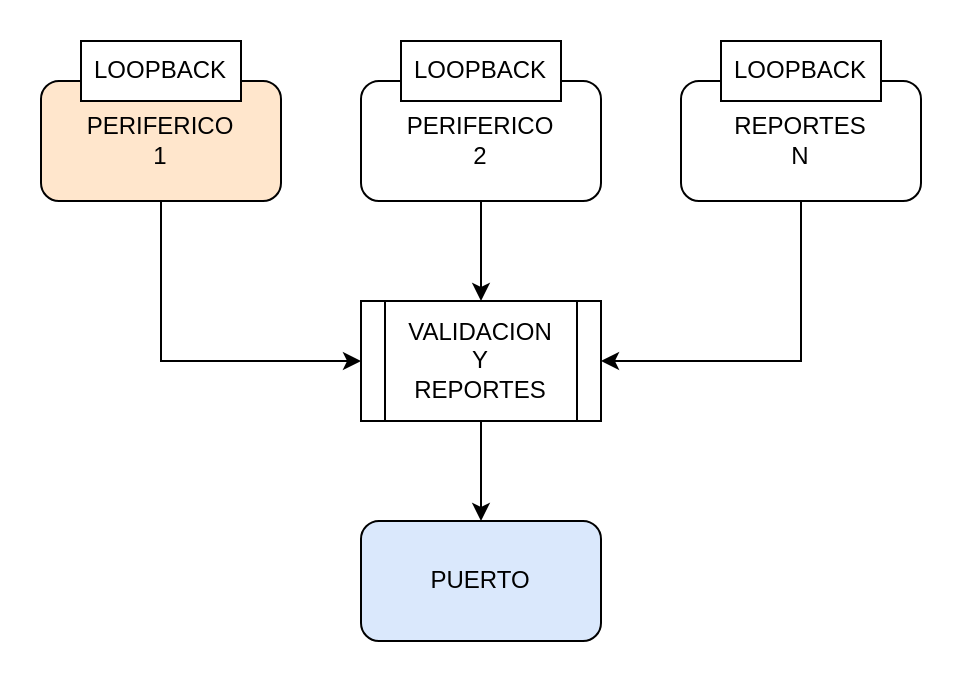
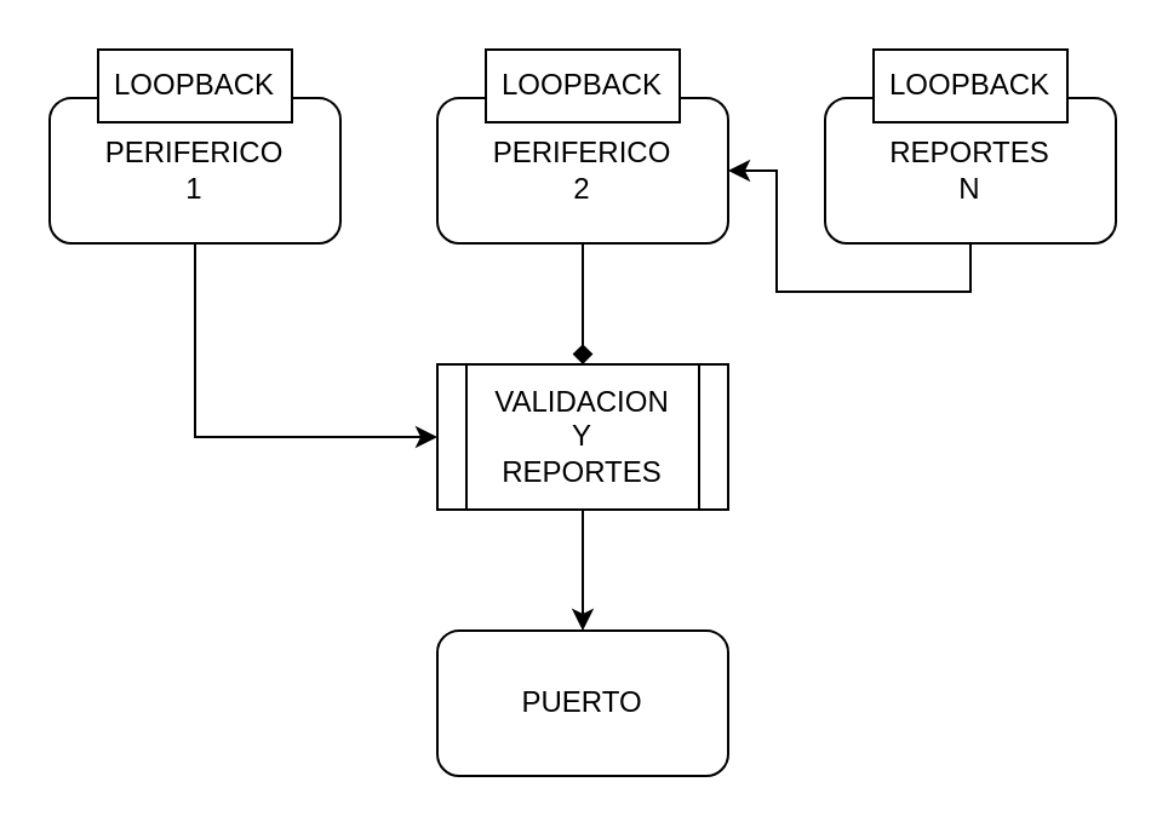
  <mxCell id="0" />
  <mxCell id="1" parent="0" />
  <mxCell id="2" style="edgeStyle=orthogonalEdgeStyle;rounded=0;orthogonalLoop=1;jettySize=auto;html=1;exitX=0.5;exitY=1;exitDx=0;exitDy=0;entryX=0.5;entryY=0;entryDx=0;entryDy=0;" edge="1" parent="1" source="3" target="10"><mxGeometry relative="1" as="geometry" /></mxCell>
  <mxCell id="3" value="&lt;div&gt;VALIDACION&lt;/div&gt;&lt;div&gt;Y&lt;/div&gt;&lt;div&gt;REPORTES&lt;br&gt;&lt;/div&gt;" style="shape=process;whiteSpace=wrap;html=1;backgroundOutline=1;" vertex="1" parent="1"><mxGeometry x="180" y="150" width="120" height="60" as="geometry" /></mxCell>
  <mxCell id="4" style="edgeStyle=orthogonalEdgeStyle;rounded=0;orthogonalLoop=1;jettySize=auto;html=1;exitX=0.5;exitY=1;exitDx=0;exitDy=0;entryX=0;entryY=0.5;entryDx=0;entryDy=0;" edge="1" parent="1" source="5" target="3"><mxGeometry relative="1" as="geometry" /></mxCell>
- <mxCell id="5" value="&lt;div&gt;PERIFERICO&lt;/div&gt;&lt;div&gt;1&lt;br&gt;&lt;/div&gt;" style="rounded=1;whiteSpace=wrap;html=1;fillColor=#ffe6cc;" vertex="1" parent="1"><mxGeometry x="20" y="40" width="120" height="60" as="geometry" /></mxCell>
- <mxCell id="6" style="edgeStyle=orthogonalEdgeStyle;rounded=0;orthogonalLoop=1;jettySize=auto;html=1;exitX=0.5;exitY=1;exitDx=0;exitDy=0;entryX=0.5;entryY=0;entryDx=0;entryDy=0;" edge="1" parent="1" source="7" target="3"><mxGeometry relative="1" as="geometry" /></mxCell>
+ <mxCell id="5" value="&lt;div&gt;PERIFERICO&lt;/div&gt;&lt;div&gt;1&lt;br&gt;&lt;/div&gt;" style="rounded=1;whiteSpace=wrap;html=1;" vertex="1" parent="1"><mxGeometry x="20" y="40" width="120" height="60" as="geometry" /></mxCell>
+ <mxCell id="6" style="edgeStyle=orthogonalEdgeStyle;rounded=0;orthogonalLoop=1;jettySize=auto;html=1;exitX=0.5;exitY=1;exitDx=0;exitDy=0;entryX=0.5;entryY=0;entryDx=0;entryDy=0;endArrow=diamond;" edge="1" parent="1" source="7" target="3"><mxGeometry relative="1" as="geometry" /></mxCell>
  <mxCell id="7" value="&lt;div&gt;PERIFERICO&lt;/div&gt;&lt;div&gt;2&lt;br&gt;&lt;/div&gt;" style="rounded=1;whiteSpace=wrap;html=1;" vertex="1" parent="1"><mxGeometry x="180" y="40" width="120" height="60" as="geometry" /></mxCell>
- <mxCell id="8" style="edgeStyle=orthogonalEdgeStyle;rounded=0;orthogonalLoop=1;jettySize=auto;html=1;exitX=0.5;exitY=1;exitDx=0;exitDy=0;entryX=1;entryY=0.5;entryDx=0;entryDy=0;" edge="1" parent="1" source="9" target="3"><mxGeometry relative="1" as="geometry" /></mxCell>
+ <mxCell id="8" style="edgeStyle=orthogonalEdgeStyle;rounded=0;orthogonalLoop=1;jettySize=auto;html=1;exitX=0.5;exitY=1;exitDx=0;exitDy=0;" edge="1" parent="1" source="9" target="7"><mxGeometry relative="1" as="geometry" /></mxCell>
  <mxCell id="9" value="&lt;div&gt;REPORTES&lt;/div&gt;&lt;div&gt;N&lt;br&gt;&lt;/div&gt;" style="rounded=1;whiteSpace=wrap;html=1;" vertex="1" parent="1"><mxGeometry x="340" y="40" width="120" height="60" as="geometry" /></mxCell>
- <mxCell id="10" value="PUERTO" style="rounded=1;whiteSpace=wrap;html=1;fillColor=#dae8fc;" vertex="1" parent="1"><mxGeometry x="180" y="260" width="120" height="60" as="geometry" /></mxCell>
+ <mxCell id="10" value="PUERTO" style="rounded=1;whiteSpace=wrap;html=1;" vertex="1" parent="1"><mxGeometry x="180" y="260" width="120" height="60" as="geometry" /></mxCell>
  <mxCell id="11" value="LOOPBACK" style="rounded=0;whiteSpace=wrap;html=1;" vertex="1" parent="1"><mxGeometry x="360" y="20" width="80" height="30" as="geometry" /></mxCell>
  <mxCell id="12" value="LOOPBACK" style="rounded=0;whiteSpace=wrap;html=1;" vertex="1" parent="1"><mxGeometry x="40" y="20" width="80" height="30" as="geometry" /></mxCell>
  <mxCell id="13" value="LOOPBACK" style="rounded=0;whiteSpace=wrap;html=1;" vertex="1" parent="1"><mxGeometry x="200" y="20" width="80" height="30" as="geometry" /></mxCell>
